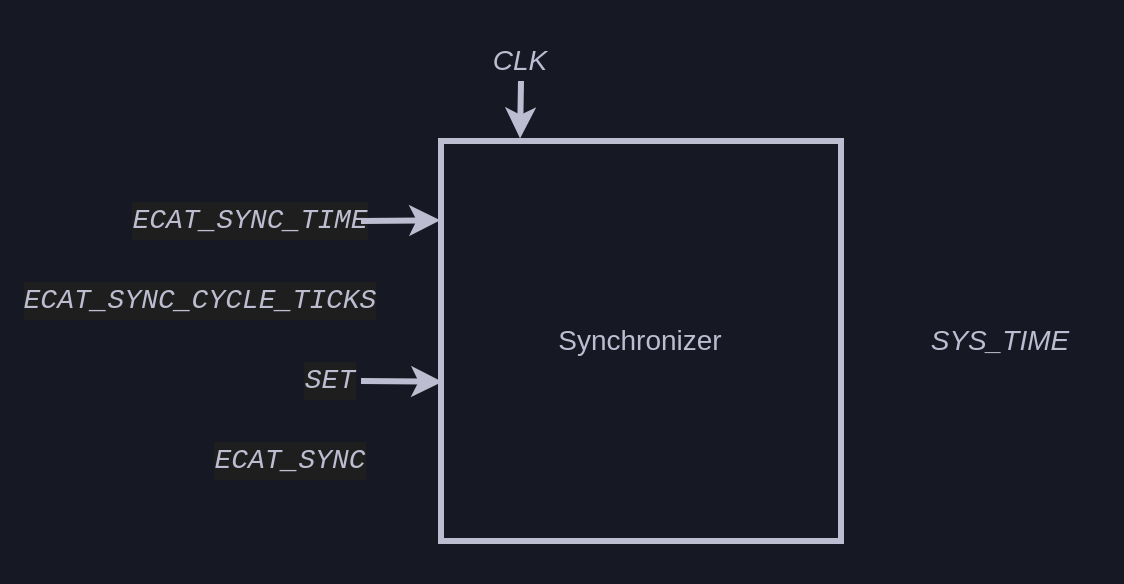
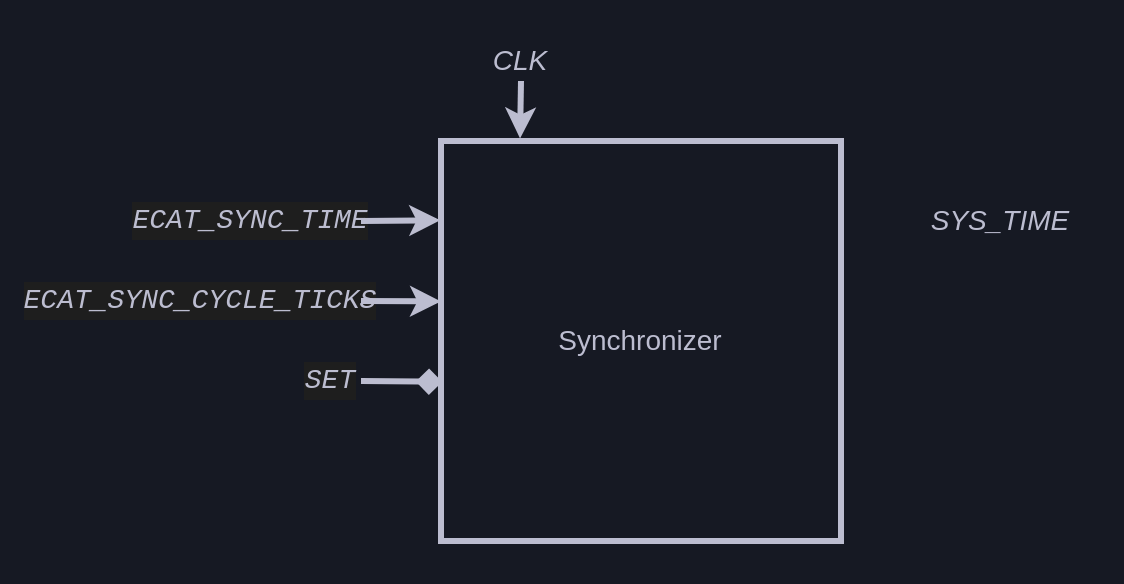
  <mxCell id="0" />
  <mxCell id="1" parent="0" />
- <mxCell id="2" value="" style="endArrow=classic;html=1;rounded=0;fontSize=14;fontColor=#BCBDD0;entryX=0.003;entryY=0.602;entryDx=0;entryDy=0;strokeColor=#bcbdd0;strokeWidth=3;exitX=1;exitY=0.5;exitDx=0;exitDy=0;entryPerimeter=0;" parent="1" source="3" target="9" edge="1"><mxGeometry width="50" height="50" relative="1" as="geometry"><mxPoint x="170" y="-191.26" as="sourcePoint" /><mxPoint x="250" y="-191.26" as="targetPoint" /></mxGeometry></mxCell>
+ <mxCell id="2" value="" style="endArrow=diamond;html=1;rounded=0;fontSize=14;fontColor=#BCBDD0;entryX=0.003;entryY=0.602;entryDx=0;entryDy=0;strokeColor=#bcbdd0;strokeWidth=3;exitX=1;exitY=0.5;exitDx=0;exitDy=0;entryPerimeter=0;" parent="1" source="3" target="9" edge="1"><mxGeometry width="50" height="50" relative="1" as="geometry"><mxPoint x="170" y="-191.26" as="sourcePoint" /><mxPoint x="250" y="-191.26" as="targetPoint" /></mxGeometry></mxCell>
  <mxCell id="3" value="&lt;div style=&quot;background-color: rgb(30, 30, 30); font-family: &amp;quot;hackgennerd console&amp;quot;, &amp;quot;source code pro&amp;quot;, &amp;quot;源ノ角ゴシック code jp n&amp;quot;, consolas, &amp;quot;courier new&amp;quot;, monospace; line-height: 19px; font-size: 14px;&quot;&gt;&lt;i style=&quot;font-size: 14px;&quot;&gt;SET&lt;/i&gt;&lt;/div&gt;" style="text;html=1;strokeColor=none;fillColor=none;align=center;verticalAlign=middle;whiteSpace=wrap;rounded=0;labelBackgroundColor=none;fontSize=14;fontColor=#BCBDD0;" parent="1" vertex="1"><mxGeometry x="150" y="170" width="30" height="40" as="geometry" /></mxCell>
  <mxCell id="4" value="&lt;div style=&quot;background-color: rgb(30, 30, 30); font-family: &amp;quot;hackgennerd console&amp;quot;, &amp;quot;source code pro&amp;quot;, &amp;quot;源ノ角ゴシック code jp n&amp;quot;, consolas, &amp;quot;courier new&amp;quot;, monospace; line-height: 19px; font-size: 14px;&quot;&gt;&lt;i style=&quot;font-size: 14px;&quot;&gt;ECAT_SYNC_TIME&lt;/i&gt;&lt;/div&gt;" style="text;html=1;strokeColor=none;fillColor=none;align=center;verticalAlign=middle;whiteSpace=wrap;rounded=0;labelBackgroundColor=none;fontSize=14;fontColor=#BCBDD0;" parent="1" vertex="1"><mxGeometry x="70" y="90" width="110" height="40" as="geometry" /></mxCell>
  <mxCell id="5" value="" style="endArrow=classic;html=1;rounded=0;fontSize=14;fontColor=#BCBDD0;strokeColor=#bcbdd0;strokeWidth=3;exitX=1;exitY=0.5;exitDx=0;exitDy=0;entryX=-0.002;entryY=0.198;entryDx=0;entryDy=0;entryPerimeter=0;" parent="1" source="4" target="9" edge="1"><mxGeometry width="50" height="50" relative="1" as="geometry"><mxPoint x="200" y="-181.26" as="sourcePoint" /><mxPoint x="180" y="-30" as="targetPoint" /></mxGeometry></mxCell>
  <mxCell id="6" value="&lt;div style=&quot;background-color: rgb(30 , 30 , 30) ; font-family: &amp;#34;hackgennerd console&amp;#34; , &amp;#34;source code pro&amp;#34; , &amp;#34;源ノ角ゴシック code jp n&amp;#34; , &amp;#34;consolas&amp;#34; , &amp;#34;courier new&amp;#34; , monospace ; line-height: 19px ; font-size: 14px&quot;&gt;&lt;i style=&quot;font-size: 14px&quot;&gt;ECAT_SYNC_CYCLE_TICKS&lt;/i&gt;&lt;/div&gt;" style="text;html=1;strokeColor=none;fillColor=none;align=center;verticalAlign=middle;whiteSpace=wrap;rounded=0;labelBackgroundColor=none;fontSize=14;fontColor=#BCBDD0;" parent="1" vertex="1"><mxGeometry x="20" y="130" width="160" height="40" as="geometry" /></mxCell>
- <mxCell id="7" value="&lt;div style=&quot;background-color: rgb(30, 30, 30); font-family: &amp;quot;hackgennerd console&amp;quot;, &amp;quot;source code pro&amp;quot;, &amp;quot;源ノ角ゴシック code jp n&amp;quot;, consolas, &amp;quot;courier new&amp;quot;, monospace; line-height: 19px; font-size: 14px;&quot;&gt;&lt;i style=&quot;font-size: 14px;&quot;&gt;ECAT_SYNC&lt;/i&gt;&lt;/div&gt;" style="text;html=1;strokeColor=none;fillColor=none;align=center;verticalAlign=middle;whiteSpace=wrap;rounded=0;labelBackgroundColor=none;fontSize=14;fontColor=#BCBDD0;" parent="1" vertex="1"><mxGeometry x="110" y="210" width="70" height="40" as="geometry" /></mxCell>
+ <mxCell id="8" value="" style="endArrow=classic;html=1;rounded=0;fontSize=14;fontColor=#BCBDD0;strokeColor=#bcbdd0;strokeWidth=3;exitX=1;exitY=0.5;exitDx=0;exitDy=0;entryX=0;entryY=0.401;entryDx=0;entryDy=0;entryPerimeter=0;" parent="1" source="6" target="9" edge="1"><mxGeometry width="50" height="50" relative="1" as="geometry"><mxPoint x="200" y="-311.26" as="sourcePoint" /><mxPoint x="460" y="-560" as="targetPoint" /></mxGeometry></mxCell>
  <mxCell id="9" value="&lt;font style=&quot;font-size: 14px&quot;&gt;Synchronizer&lt;/font&gt;" style="rounded=0;whiteSpace=wrap;html=1;fontColor=#BCBDD0;labelBackgroundColor=none;fillColor=none;strokeColor=#bcbdd0;strokeWidth=3;fontSize=14;" parent="1" vertex="1"><mxGeometry x="220" y="70" width="200" height="200" as="geometry" /></mxCell>
- <mxCell id="10" value="&lt;i style=&quot;font-size: 14px;&quot;&gt;SYS_TIME&lt;/i&gt;" style="text;html=1;strokeColor=none;fillColor=none;align=center;verticalAlign=middle;whiteSpace=wrap;rounded=0;labelBackgroundColor=none;fontSize=14;fontColor=#BCBDD0;" parent="1" vertex="1"><mxGeometry x="460" y="150" width="80" height="40" as="geometry" /></mxCell>
+ <mxCell id="10" value="&lt;i style=&quot;font-size: 14px;&quot;&gt;SYS_TIME&lt;/i&gt;" style="text;html=1;strokeColor=none;fillColor=none;align=center;verticalAlign=middle;whiteSpace=wrap;rounded=0;labelBackgroundColor=none;fontSize=14;fontColor=#BCBDD0;" parent="1" vertex="1"><mxGeometry x="460" y="90" width="80" height="40" as="geometry" /></mxCell>
  <mxCell id="11" value="CLK" style="text;html=1;strokeColor=none;fillColor=none;align=center;verticalAlign=middle;whiteSpace=wrap;rounded=0;labelBackgroundColor=none;fontSize=14;fontColor=#BCBDD0;fontStyle=2" parent="1" vertex="1"><mxGeometry x="230" y="20" width="60" height="20" as="geometry" /></mxCell>
  <mxCell id="12" value="" style="endArrow=classic;html=1;rounded=0;fontSize=14;fontColor=#BCBDD0;strokeColor=#bcbdd0;strokeWidth=3;entryX=0.093;entryY=-0.003;entryDx=0;entryDy=0;exitX=0.5;exitY=1;exitDx=0;exitDy=0;entryPerimeter=0;" parent="1" source="11" edge="1"><mxGeometry width="50" height="50" relative="1" as="geometry"><mxPoint x="320" y="310" as="sourcePoint" /><mxPoint x="259.52" y="68.74" as="targetPoint" /></mxGeometry></mxCell>
